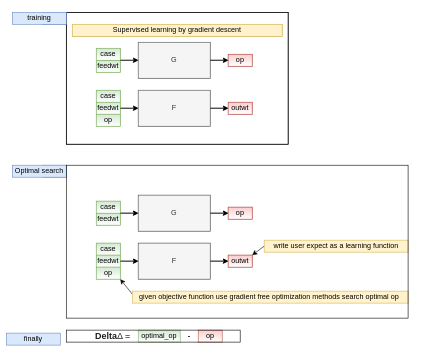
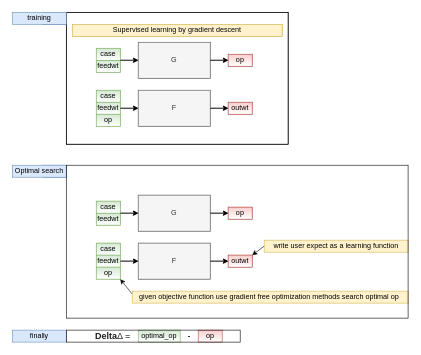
  <mxCell id="0" />
  <mxCell id="1" parent="0" />
  <mxCell id="2" value="F" style="rounded=0;whiteSpace=wrap;html=1;fillColor=#f5f5f5;strokeColor=#666666;fontColor=#333333;" vertex="1" parent="1"><mxGeometry x="230" y="150" width="120" height="60" as="geometry" /></mxCell>
  <mxCell id="3" value="G" style="rounded=0;whiteSpace=wrap;html=1;fillColor=#f5f5f5;strokeColor=#666666;fontColor=#333333;" vertex="1" parent="1"><mxGeometry x="230" y="70" width="120" height="60" as="geometry" /></mxCell>
  <mxCell id="4" value="feedwt" style="text;html=1;align=center;verticalAlign=middle;whiteSpace=wrap;rounded=0;fillColor=#d5e8d4;strokeColor=#82b366;gradientColor=#ffffff;" vertex="1" parent="1"><mxGeometry x="160" y="100" width="40" height="20" as="geometry" /></mxCell>
  <mxCell id="5" value="case" style="text;html=1;align=center;verticalAlign=middle;whiteSpace=wrap;rounded=0;fillColor=#d5e8d4;strokeColor=#82b366;gradientColor=#ffffff;" vertex="1" parent="1"><mxGeometry x="160" y="80" width="40" height="20" as="geometry" /></mxCell>
  <mxCell id="6" value="" style="endArrow=classic;html=1;exitX=1;exitY=1;exitDx=0;exitDy=0;" edge="1" parent="1" source="5" target="3"><mxGeometry width="50" height="50" relative="1" as="geometry"><mxPoint x="310" y="330" as="sourcePoint" /><mxPoint x="360" y="280" as="targetPoint" /></mxGeometry></mxCell>
  <mxCell id="7" value="op" style="text;html=1;align=center;verticalAlign=middle;whiteSpace=wrap;rounded=0;fillColor=#f8cecc;strokeColor=#b85450;gradientColor=#ffffff;" vertex="1" parent="1"><mxGeometry x="380" y="90" width="40" height="20" as="geometry" /></mxCell>
  <mxCell id="8" value="" style="endArrow=classic;html=1;exitX=1;exitY=0.5;exitDx=0;exitDy=0;entryX=0;entryY=0.5;entryDx=0;entryDy=0;" edge="1" parent="1" source="3" target="7"><mxGeometry width="50" height="50" relative="1" as="geometry"><mxPoint x="310" y="330" as="sourcePoint" /><mxPoint x="360" y="280" as="targetPoint" /></mxGeometry></mxCell>
  <mxCell id="9" value="case" style="text;html=1;strokeColor=#82b366;fillColor=#d5e8d4;align=center;verticalAlign=middle;whiteSpace=wrap;rounded=0;gradientColor=#ffffff;" vertex="1" parent="1"><mxGeometry x="160" y="150" width="40" height="20" as="geometry" /></mxCell>
  <mxCell id="10" value="feedwt" style="text;html=1;strokeColor=#82b366;fillColor=#d5e8d4;align=center;verticalAlign=middle;whiteSpace=wrap;rounded=0;gradientColor=#ffffff;" vertex="1" parent="1"><mxGeometry x="160" y="170" width="40" height="20" as="geometry" /></mxCell>
  <mxCell id="11" value="op" style="text;html=1;strokeColor=#82b366;fillColor=#d5e8d4;align=center;verticalAlign=middle;whiteSpace=wrap;rounded=0;gradientColor=#ffffff;" vertex="1" parent="1"><mxGeometry x="160" y="190" width="40" height="20" as="geometry" /></mxCell>
  <mxCell id="12" value="outwt" style="text;html=1;strokeColor=#b85450;fillColor=#f8cecc;align=center;verticalAlign=middle;whiteSpace=wrap;rounded=0;gradientColor=#ffffff;" vertex="1" parent="1"><mxGeometry x="380" y="170" width="40" height="20" as="geometry" /></mxCell>
  <mxCell id="13" value="" style="endArrow=classic;html=1;exitX=1;exitY=0.5;exitDx=0;exitDy=0;entryX=0;entryY=0.5;entryDx=0;entryDy=0;" edge="1" parent="1" source="2" target="12"><mxGeometry width="50" height="50" relative="1" as="geometry"><mxPoint x="310" y="330" as="sourcePoint" /><mxPoint x="360" y="280" as="targetPoint" /></mxGeometry></mxCell>
  <mxCell id="14" value="" style="endArrow=classic;html=1;exitX=1;exitY=0.5;exitDx=0;exitDy=0;" edge="1" parent="1" source="10" target="2"><mxGeometry width="50" height="50" relative="1" as="geometry"><mxPoint x="310" y="330" as="sourcePoint" /><mxPoint x="360" y="280" as="targetPoint" /></mxGeometry></mxCell>
  <mxCell id="15" value="Supervised learning by&amp;nbsp;gradient descent" style="text;html=1;strokeColor=#d6b656;fillColor=#fff2cc;align=center;verticalAlign=middle;whiteSpace=wrap;rounded=0;" vertex="1" parent="1"><mxGeometry x="120" y="40" width="350" height="20" as="geometry" /></mxCell>
  <mxCell id="16" value="" style="rounded=0;whiteSpace=wrap;html=1;strokeColor=#000000;gradientColor=#ffffff;fillColor=none;" vertex="1" parent="1"><mxGeometry x="110" y="20" width="370" height="220" as="geometry" /></mxCell>
  <mxCell id="17" value="train" style="text;html=1;strokeColor=#6c8ebf;fillColor=#dae8fc;align=center;verticalAlign=middle;whiteSpace=wrap;rounded=0;" vertex="1" parent="1"><mxGeometry x="70" y="20" width="40" height="20" as="geometry" /></mxCell>
  <mxCell id="18" value="F" style="rounded=0;whiteSpace=wrap;html=1;fillColor=#f5f5f5;strokeColor=#666666;fontColor=#333333;" vertex="1" parent="1"><mxGeometry x="230" y="150" width="120" height="60" as="geometry" /></mxCell>
  <mxCell id="19" value="G" style="rounded=0;whiteSpace=wrap;html=1;fillColor=#f5f5f5;strokeColor=#666666;fontColor=#333333;" vertex="1" parent="1"><mxGeometry x="230" y="70" width="120" height="60" as="geometry" /></mxCell>
  <mxCell id="20" value="feedwt" style="text;html=1;align=center;verticalAlign=middle;whiteSpace=wrap;rounded=0;fillColor=#d5e8d4;strokeColor=#82b366;gradientColor=#ffffff;" vertex="1" parent="1"><mxGeometry x="160" y="100" width="40" height="20" as="geometry" /></mxCell>
  <mxCell id="21" value="case" style="text;html=1;align=center;verticalAlign=middle;whiteSpace=wrap;rounded=0;fillColor=#d5e8d4;strokeColor=#82b366;gradientColor=#ffffff;" vertex="1" parent="1"><mxGeometry x="160" y="80" width="40" height="20" as="geometry" /></mxCell>
  <mxCell id="22" value="" style="endArrow=classic;html=1;exitX=1;exitY=1;exitDx=0;exitDy=0;" edge="1" parent="1" source="21" target="19"><mxGeometry width="50" height="50" relative="1" as="geometry"><mxPoint x="310" y="330" as="sourcePoint" /><mxPoint x="360" y="280" as="targetPoint" /></mxGeometry></mxCell>
  <mxCell id="23" value="op" style="text;html=1;align=center;verticalAlign=middle;whiteSpace=wrap;rounded=0;fillColor=#f8cecc;strokeColor=#b85450;gradientColor=#ffffff;" vertex="1" parent="1"><mxGeometry x="380" y="90" width="40" height="20" as="geometry" /></mxCell>
  <mxCell id="24" value="" style="endArrow=classic;html=1;exitX=1;exitY=0.5;exitDx=0;exitDy=0;entryX=0;entryY=0.5;entryDx=0;entryDy=0;" edge="1" parent="1" source="19" target="23"><mxGeometry width="50" height="50" relative="1" as="geometry"><mxPoint x="310" y="330" as="sourcePoint" /><mxPoint x="360" y="280" as="targetPoint" /></mxGeometry></mxCell>
  <mxCell id="25" value="case" style="text;html=1;strokeColor=#82b366;fillColor=#d5e8d4;align=center;verticalAlign=middle;whiteSpace=wrap;rounded=0;gradientColor=#ffffff;" vertex="1" parent="1"><mxGeometry x="160" y="150" width="40" height="20" as="geometry" /></mxCell>
  <mxCell id="26" value="feedwt" style="text;html=1;strokeColor=#82b366;fillColor=#d5e8d4;align=center;verticalAlign=middle;whiteSpace=wrap;rounded=0;gradientColor=#ffffff;" vertex="1" parent="1"><mxGeometry x="160" y="170" width="40" height="20" as="geometry" /></mxCell>
  <mxCell id="27" value="op" style="text;html=1;strokeColor=#82b366;fillColor=#d5e8d4;align=center;verticalAlign=middle;whiteSpace=wrap;rounded=0;gradientColor=#ffffff;" vertex="1" parent="1"><mxGeometry x="160" y="190" width="40" height="20" as="geometry" /></mxCell>
  <mxCell id="28" value="outwt" style="text;html=1;strokeColor=#b85450;fillColor=#f8cecc;align=center;verticalAlign=middle;whiteSpace=wrap;rounded=0;gradientColor=#ffffff;" vertex="1" parent="1"><mxGeometry x="380" y="170" width="40" height="20" as="geometry" /></mxCell>
  <mxCell id="29" value="" style="endArrow=classic;html=1;exitX=1;exitY=0.5;exitDx=0;exitDy=0;entryX=0;entryY=0.5;entryDx=0;entryDy=0;" edge="1" parent="1" source="18" target="28"><mxGeometry width="50" height="50" relative="1" as="geometry"><mxPoint x="310" y="330" as="sourcePoint" /><mxPoint x="360" y="280" as="targetPoint" /></mxGeometry></mxCell>
  <mxCell id="30" value="" style="endArrow=classic;html=1;exitX=1;exitY=0.5;exitDx=0;exitDy=0;" edge="1" parent="1" source="26" target="18"><mxGeometry width="50" height="50" relative="1" as="geometry"><mxPoint x="310" y="330" as="sourcePoint" /><mxPoint x="360" y="280" as="targetPoint" /></mxGeometry></mxCell>
  <mxCell id="31" value="Supervised learning by&amp;nbsp;gradient descent" style="text;html=1;strokeColor=#d6b656;fillColor=#fff2cc;align=center;verticalAlign=middle;whiteSpace=wrap;rounded=0;" vertex="1" parent="1"><mxGeometry x="120" y="40" width="350" height="20" as="geometry" /></mxCell>
  <mxCell id="32" value="" style="rounded=0;whiteSpace=wrap;html=1;strokeColor=#000000;gradientColor=#ffffff;fillColor=none;" vertex="1" parent="1"><mxGeometry x="110" y="20" width="370" height="220" as="geometry" /></mxCell>
  <mxCell id="33" value="training" style="text;html=1;strokeColor=#6c8ebf;fillColor=#dae8fc;align=center;verticalAlign=middle;whiteSpace=wrap;rounded=0;" vertex="1" parent="1"><mxGeometry x="20" y="20" width="90" height="20" as="geometry" /></mxCell>
  <mxCell id="34" value="F" style="rounded=0;whiteSpace=wrap;html=1;fillColor=#f5f5f5;strokeColor=#666666;fontColor=#333333;" vertex="1" parent="1"><mxGeometry x="230" y="405" width="120" height="60" as="geometry" /></mxCell>
  <mxCell id="35" value="G" style="rounded=0;whiteSpace=wrap;html=1;fillColor=#f5f5f5;strokeColor=#666666;fontColor=#333333;" vertex="1" parent="1"><mxGeometry x="230" y="325" width="120" height="60" as="geometry" /></mxCell>
  <mxCell id="36" value="feedwt" style="text;html=1;align=center;verticalAlign=middle;whiteSpace=wrap;rounded=0;fillColor=#d5e8d4;strokeColor=#82b366;gradientColor=#ffffff;" vertex="1" parent="1"><mxGeometry x="160" y="355" width="40" height="20" as="geometry" /></mxCell>
  <mxCell id="37" value="case" style="text;html=1;align=center;verticalAlign=middle;whiteSpace=wrap;rounded=0;fillColor=#d5e8d4;strokeColor=#82b366;gradientColor=#ffffff;" vertex="1" parent="1"><mxGeometry x="160" y="335" width="40" height="20" as="geometry" /></mxCell>
  <mxCell id="38" value="" style="endArrow=classic;html=1;exitX=1;exitY=1;exitDx=0;exitDy=0;" edge="1" parent="1" source="37" target="35"><mxGeometry width="50" height="50" relative="1" as="geometry"><mxPoint x="310" y="585" as="sourcePoint" /><mxPoint x="360" y="535" as="targetPoint" /></mxGeometry></mxCell>
  <mxCell id="39" value="op" style="text;html=1;align=center;verticalAlign=middle;whiteSpace=wrap;rounded=0;fillColor=#f8cecc;strokeColor=#b85450;gradientColor=#ffffff;" vertex="1" parent="1"><mxGeometry x="380" y="345" width="40" height="20" as="geometry" /></mxCell>
  <mxCell id="40" value="" style="endArrow=classic;html=1;exitX=1;exitY=0.5;exitDx=0;exitDy=0;entryX=0;entryY=0.5;entryDx=0;entryDy=0;" edge="1" parent="1" source="35" target="39"><mxGeometry width="50" height="50" relative="1" as="geometry"><mxPoint x="310" y="585" as="sourcePoint" /><mxPoint x="360" y="535" as="targetPoint" /></mxGeometry></mxCell>
  <mxCell id="41" value="case" style="text;html=1;strokeColor=#82b366;fillColor=#d5e8d4;align=center;verticalAlign=middle;whiteSpace=wrap;rounded=0;gradientColor=#ffffff;" vertex="1" parent="1"><mxGeometry x="160" y="405" width="40" height="20" as="geometry" /></mxCell>
  <mxCell id="42" value="feedwt" style="text;html=1;strokeColor=#82b366;fillColor=#d5e8d4;align=center;verticalAlign=middle;whiteSpace=wrap;rounded=0;gradientColor=#ffffff;" vertex="1" parent="1"><mxGeometry x="160" y="425" width="40" height="20" as="geometry" /></mxCell>
  <mxCell id="43" value="op" style="text;html=1;strokeColor=#82b366;fillColor=#d5e8d4;align=center;verticalAlign=middle;whiteSpace=wrap;rounded=0;gradientColor=#ffffff;" vertex="1" parent="1"><mxGeometry x="160" y="445" width="40" height="20" as="geometry" /></mxCell>
  <mxCell id="44" value="outwt" style="text;html=1;strokeColor=#b85450;fillColor=#f8cecc;align=center;verticalAlign=middle;whiteSpace=wrap;rounded=0;gradientColor=#ffffff;" vertex="1" parent="1"><mxGeometry x="380" y="425" width="40" height="20" as="geometry" /></mxCell>
  <mxCell id="45" value="" style="endArrow=classic;html=1;exitX=1;exitY=0.5;exitDx=0;exitDy=0;entryX=0;entryY=0.5;entryDx=0;entryDy=0;" edge="1" parent="1" source="34" target="44"><mxGeometry width="50" height="50" relative="1" as="geometry"><mxPoint x="310" y="585" as="sourcePoint" /><mxPoint x="360" y="535" as="targetPoint" /></mxGeometry></mxCell>
  <mxCell id="46" value="" style="endArrow=classic;html=1;exitX=1;exitY=0.5;exitDx=0;exitDy=0;" edge="1" parent="1" source="42" target="34"><mxGeometry width="50" height="50" relative="1" as="geometry"><mxPoint x="310" y="585" as="sourcePoint" /><mxPoint x="360" y="535" as="targetPoint" /></mxGeometry></mxCell>
  <mxCell id="47" value="train" style="text;html=1;strokeColor=#6c8ebf;fillColor=#dae8fc;align=center;verticalAlign=middle;whiteSpace=wrap;rounded=0;" vertex="1" parent="1"><mxGeometry x="70" y="275" width="40" height="20" as="geometry" /></mxCell>
  <mxCell id="48" value="F" style="rounded=0;whiteSpace=wrap;html=1;fillColor=#f5f5f5;strokeColor=#666666;fontColor=#333333;" vertex="1" parent="1"><mxGeometry x="230" y="405" width="120" height="60" as="geometry" /></mxCell>
  <mxCell id="49" value="G" style="rounded=0;whiteSpace=wrap;html=1;fillColor=#f5f5f5;strokeColor=#666666;fontColor=#333333;" vertex="1" parent="1"><mxGeometry x="230" y="325" width="120" height="60" as="geometry" /></mxCell>
  <mxCell id="50" value="feedwt" style="text;html=1;align=center;verticalAlign=middle;whiteSpace=wrap;rounded=0;fillColor=#d5e8d4;strokeColor=#82b366;gradientColor=#ffffff;" vertex="1" parent="1"><mxGeometry x="160" y="355" width="40" height="20" as="geometry" /></mxCell>
  <mxCell id="51" value="case" style="text;html=1;align=center;verticalAlign=middle;whiteSpace=wrap;rounded=0;fillColor=#d5e8d4;strokeColor=#82b366;gradientColor=#ffffff;" vertex="1" parent="1"><mxGeometry x="160" y="335" width="40" height="20" as="geometry" /></mxCell>
  <mxCell id="52" value="" style="endArrow=classic;html=1;exitX=1;exitY=1;exitDx=0;exitDy=0;" edge="1" parent="1" source="51" target="49"><mxGeometry width="50" height="50" relative="1" as="geometry"><mxPoint x="310" y="585" as="sourcePoint" /><mxPoint x="360" y="535" as="targetPoint" /></mxGeometry></mxCell>
  <mxCell id="53" value="op" style="text;html=1;align=center;verticalAlign=middle;whiteSpace=wrap;rounded=0;fillColor=#f8cecc;strokeColor=#b85450;gradientColor=#ffffff;" vertex="1" parent="1"><mxGeometry x="380" y="345" width="40" height="20" as="geometry" /></mxCell>
  <mxCell id="54" value="" style="endArrow=classic;html=1;exitX=1;exitY=0.5;exitDx=0;exitDy=0;entryX=0;entryY=0.5;entryDx=0;entryDy=0;" edge="1" parent="1" source="49" target="53"><mxGeometry width="50" height="50" relative="1" as="geometry"><mxPoint x="310" y="585" as="sourcePoint" /><mxPoint x="360" y="535" as="targetPoint" /></mxGeometry></mxCell>
  <mxCell id="55" value="case" style="text;html=1;strokeColor=#82b366;fillColor=#d5e8d4;align=center;verticalAlign=middle;whiteSpace=wrap;rounded=0;gradientColor=#ffffff;" vertex="1" parent="1"><mxGeometry x="160" y="405" width="40" height="20" as="geometry" /></mxCell>
  <mxCell id="56" value="feedwt" style="text;html=1;strokeColor=#82b366;fillColor=#d5e8d4;align=center;verticalAlign=middle;whiteSpace=wrap;rounded=0;gradientColor=#ffffff;" vertex="1" parent="1"><mxGeometry x="160" y="425" width="40" height="20" as="geometry" /></mxCell>
  <mxCell id="57" value="op" style="text;html=1;strokeColor=#82b366;fillColor=#d5e8d4;align=center;verticalAlign=middle;whiteSpace=wrap;rounded=0;gradientColor=#ffffff;" vertex="1" parent="1"><mxGeometry x="160" y="445" width="40" height="20" as="geometry" /></mxCell>
  <mxCell id="58" value="outwt" style="text;html=1;strokeColor=#b85450;fillColor=#f8cecc;align=center;verticalAlign=middle;whiteSpace=wrap;rounded=0;gradientColor=#ffffff;" vertex="1" parent="1"><mxGeometry x="380" y="425" width="40" height="20" as="geometry" /></mxCell>
  <mxCell id="59" value="" style="endArrow=classic;html=1;exitX=1;exitY=0.5;exitDx=0;exitDy=0;entryX=0;entryY=0.5;entryDx=0;entryDy=0;" edge="1" parent="1" source="48" target="58"><mxGeometry width="50" height="50" relative="1" as="geometry"><mxPoint x="310" y="585" as="sourcePoint" /><mxPoint x="360" y="535" as="targetPoint" /></mxGeometry></mxCell>
  <mxCell id="60" value="" style="endArrow=classic;html=1;exitX=1;exitY=0.5;exitDx=0;exitDy=0;" edge="1" parent="1" source="56" target="48"><mxGeometry width="50" height="50" relative="1" as="geometry"><mxPoint x="310" y="585" as="sourcePoint" /><mxPoint x="360" y="535" as="targetPoint" /></mxGeometry></mxCell>
  <mxCell id="61" value="Optimal search" style="text;html=1;strokeColor=#6c8ebf;fillColor=#dae8fc;align=center;verticalAlign=middle;whiteSpace=wrap;rounded=0;" vertex="1" parent="1"><mxGeometry x="20" y="275" width="90" height="20" as="geometry" /></mxCell>
  <mxCell id="62" value="write user&amp;nbsp;expect as a&amp;nbsp;learning function" style="text;html=1;strokeColor=#d6b656;fillColor=#fff2cc;align=center;verticalAlign=middle;whiteSpace=wrap;rounded=0;" vertex="1" parent="1"><mxGeometry x="440" y="400" width="240" height="20" as="geometry" /></mxCell>
  <mxCell id="63" value="" style="endArrow=classic;html=1;entryX=1;entryY=0;entryDx=0;entryDy=0;exitX=0;exitY=0.5;exitDx=0;exitDy=0;" edge="1" parent="1" source="62" target="58"><mxGeometry width="50" height="50" relative="1" as="geometry"><mxPoint x="310" y="280" as="sourcePoint" /><mxPoint x="360" y="230" as="targetPoint" /></mxGeometry></mxCell>
  <mxCell id="64" value="" style="endArrow=classic;html=1;entryX=1;entryY=1;entryDx=0;entryDy=0;" edge="1" parent="1" target="57"><mxGeometry width="50" height="50" relative="1" as="geometry"><mxPoint x="220" y="490" as="sourcePoint" /><mxPoint x="360" y="230" as="targetPoint" /></mxGeometry></mxCell>
  <mxCell id="65" value="given objective function use gradient free optimization methods search&amp;nbsp;optimal op&amp;nbsp;" style="text;html=1;strokeColor=#d6b656;fillColor=#fff2cc;align=center;verticalAlign=middle;whiteSpace=wrap;rounded=0;" vertex="1" parent="1"><mxGeometry x="220" y="485" width="460" height="20" as="geometry" /></mxCell>
  <mxCell id="66" value="" style="rounded=0;whiteSpace=wrap;html=1;strokeColor=#000000;fillColor=none;gradientColor=#ffffff;" vertex="1" parent="1"><mxGeometry x="110" y="275" width="570" height="255" as="geometry" /></mxCell>
  <mxCell id="67" value="&lt;span lang=&quot;en&quot; style=&quot;color: rgb(32 , 33 , 34) ; font-family: sans-serif ; font-size: 15.008px ; background-color: rgb(255 , 255 , 255)&quot;&gt;&lt;b&gt;Delta&lt;/b&gt;&lt;/span&gt;&lt;span style=&quot;color: rgb(32 , 33 , 34) ; font-family: sans-serif ; font-size: 15.008px ; background-color: rgb(255 , 255 , 255)&quot;&gt;Δ =&amp;nbsp;&lt;/span&gt;" style="text;html=1;align=center;verticalAlign=middle;whiteSpace=wrap;rounded=0;" vertex="1" parent="1"><mxGeometry x="130" y="550" width="120" height="20" as="geometry" /></mxCell>
  <mxCell id="68" value="optimal_op" style="text;html=1;strokeColor=#82b366;fillColor=#d5e8d4;align=center;verticalAlign=middle;whiteSpace=wrap;rounded=0;gradientColor=#ffffff;" vertex="1" parent="1"><mxGeometry x="230" y="550" width="70" height="20" as="geometry" /></mxCell>
  <mxCell id="69" value="&lt;b&gt;-&lt;/b&gt;" style="text;html=1;strokeColor=none;fillColor=none;align=center;verticalAlign=middle;whiteSpace=wrap;rounded=0;fontColor=#000000;" vertex="1" parent="1"><mxGeometry x="300" y="550" width="30" height="20" as="geometry" /></mxCell>
  <mxCell id="70" value="op" style="text;html=1;strokeColor=#b85450;fillColor=#f8cecc;align=center;verticalAlign=middle;whiteSpace=wrap;rounded=0;gradientColor=#ffffff;" vertex="1" parent="1"><mxGeometry x="330" y="550" width="40" height="20" as="geometry" /></mxCell>
  <mxCell id="71" style="edgeStyle=orthogonalEdgeStyle;rounded=0;orthogonalLoop=1;jettySize=auto;html=1;exitX=0.5;exitY=1;exitDx=0;exitDy=0;fontColor=#000000;" edge="1" parent="1" source="66" target="66"><mxGeometry relative="1" as="geometry" /></mxCell>
- <mxCell id="72" value="finally" style="text;html=1;strokeColor=#6c8ebf;fillColor=#dae8fc;align=center;verticalAlign=middle;whiteSpace=wrap;rounded=0;" vertex="1" parent="1"><mxGeometry x="10" y="555" width="90" height="20" as="geometry" /></mxCell>
+ <mxCell id="72" value="finally" style="text;html=1;strokeColor=#6c8ebf;fillColor=#dae8fc;align=center;verticalAlign=middle;whiteSpace=wrap;rounded=0;" vertex="1" parent="1"><mxGeometry x="20" y="550" width="90" height="20" as="geometry" /></mxCell>
  <mxCell id="73" value="" style="rounded=0;whiteSpace=wrap;html=1;fontColor=#000000;strokeColor=#000000;fillColor=none;gradientColor=#ffffff;" vertex="1" parent="1"><mxGeometry x="110" y="550" width="290" height="20" as="geometry" /></mxCell>
